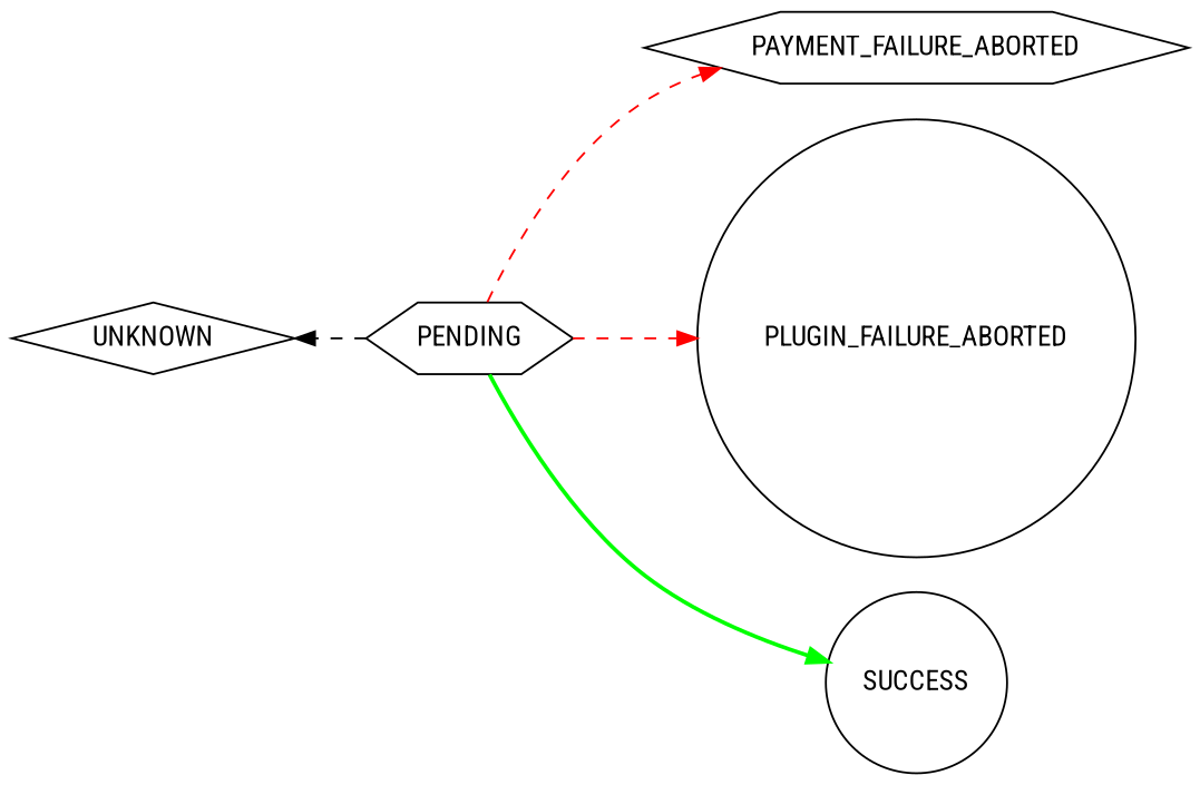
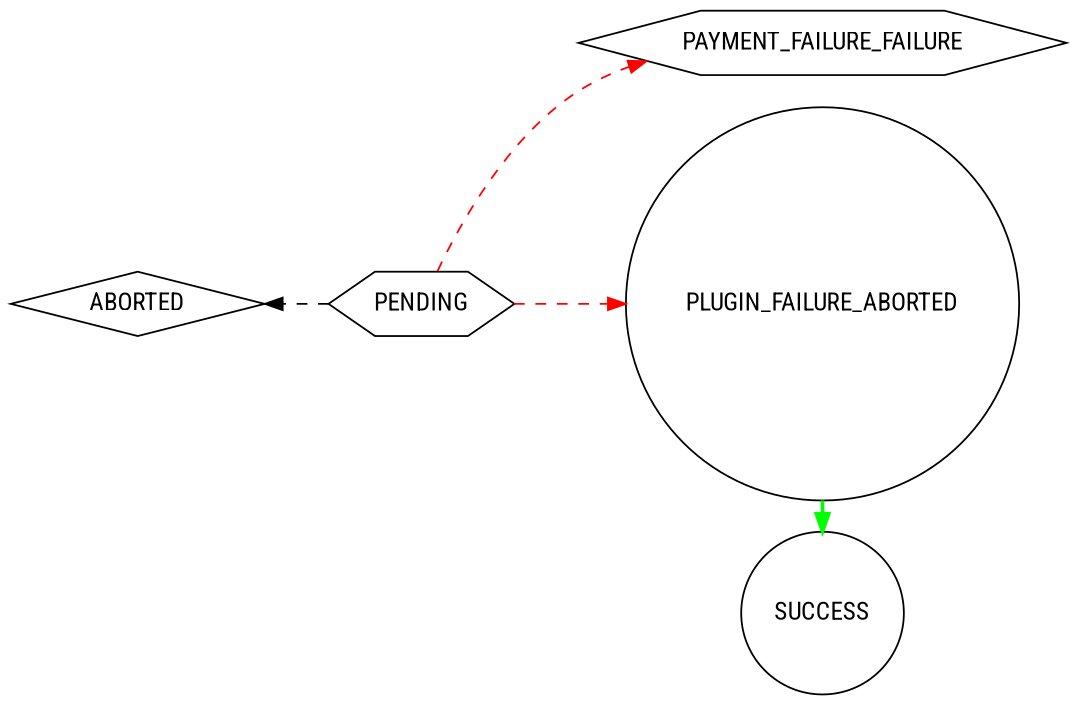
  digraph {
    fontname="Roboto Condensed"
    rankdir=LR
    node [fillcolor=white fontname="Roboto Condensed" shape=circle style=filled]
    edge [fontname="Roboto Condensed" style=dashed color=red]
-   UNKNOWN [shape=diamond]
+   UNKNOWN [shape=diamond label=ABORTED]
    SUCCESS
-   PAYMENT_FAILURE_ABORTED [shape=hexagon]
+   PAYMENT_FAILURE_ABORTED [shape=hexagon label=PAYMENT_FAILURE_FAILURE]
    PLUGIN_FAILURE_ABORTED
    PENDING [shape=hexagon]
    subgraph sub_1 {
      rank=min
      UNKNOWN
    }
    subgraph sub_2 {
      rank=max
      SUCCESS
      PAYMENT_FAILURE_ABORTED
      PLUGIN_FAILURE_ABORTED
    }
    PENDING -> UNKNOWN [color=""]
-   PENDING -> SUCCESS [color=green style=bold]
+   PLUGIN_FAILURE_ABORTED -> SUCCESS [color=green style=bold]
    PENDING -> PAYMENT_FAILURE_ABORTED
    PENDING -> PLUGIN_FAILURE_ABORTED
  }
